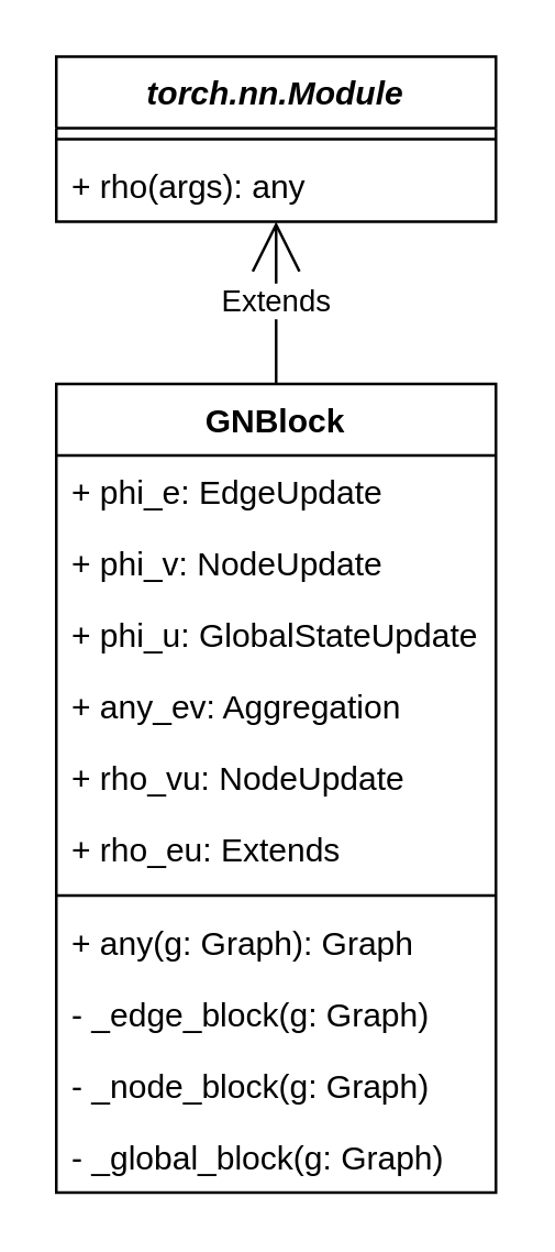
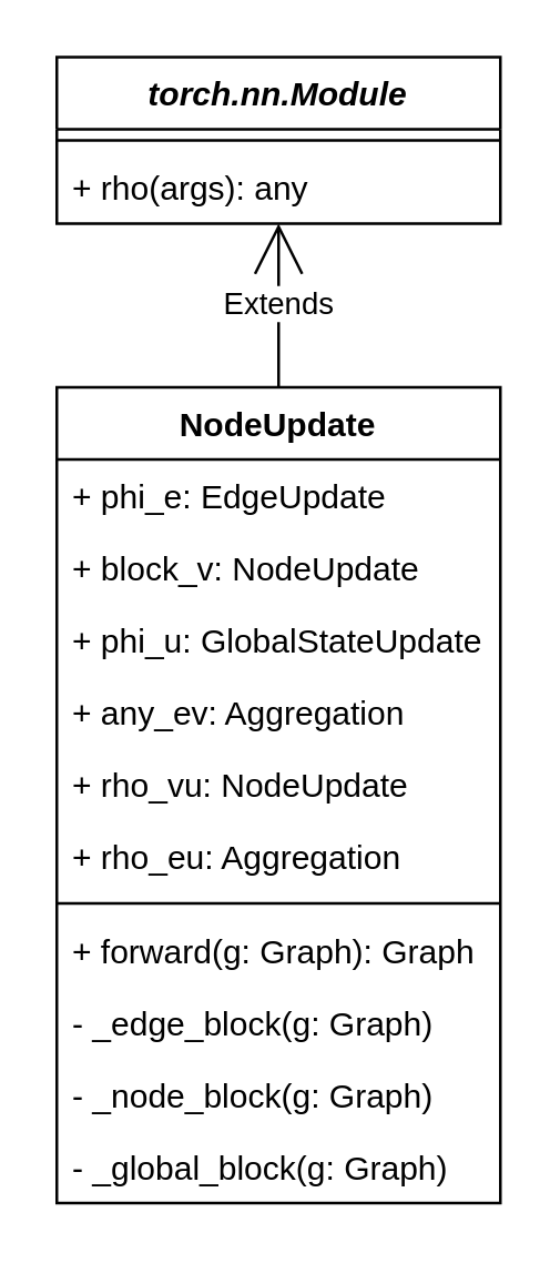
  <mxCell id="0" />
  <mxCell id="1" parent="0" />
  <mxCell id="2" value="torch.nn.Module" style="swimlane;fontStyle=3;align=center;verticalAlign=top;childLayout=stackLayout;horizontal=1;startSize=26;horizontalStack=0;resizeParent=1;resizeParentMax=0;resizeLast=0;collapsible=1;marginBottom=0;" vertex="1" parent="1"><mxGeometry x="20" width="160" height="60" as="geometry" y="20" /></mxCell>
  <mxCell id="3" value="" style="line;strokeWidth=1;fillColor=none;align=left;verticalAlign=middle;spacingTop=-1;spacingLeft=3;spacingRight=3;rotatable=0;labelPosition=right;points=[];portConstraint=eastwest;" vertex="1" parent="2"><mxGeometry y="26" width="160" height="8" as="geometry" /></mxCell>
  <mxCell id="4" value="+ rho(args): any" style="text;strokeColor=none;fillColor=none;align=left;verticalAlign=top;spacingLeft=4;spacingRight=4;overflow=hidden;rotatable=0;points=[[0,0.5],[1,0.5]];portConstraint=eastwest;" vertex="1" parent="2"><mxGeometry y="34" width="160" height="26" as="geometry" /></mxCell>
- <mxCell id="5" value="GNBlock" style="swimlane;fontStyle=1;align=center;verticalAlign=top;childLayout=stackLayout;horizontal=1;startSize=26;horizontalStack=0;resizeParent=1;resizeParentMax=0;resizeLast=0;collapsible=1;marginBottom=0;" vertex="1" parent="1"><mxGeometry x="20" y="139" width="160" height="294" as="geometry" /></mxCell>
+ <mxCell id="5" value="NodeUpdate" style="swimlane;fontStyle=1;align=center;verticalAlign=top;childLayout=stackLayout;horizontal=1;startSize=26;horizontalStack=0;resizeParent=1;resizeParentMax=0;resizeLast=0;collapsible=1;marginBottom=0;" vertex="1" parent="1"><mxGeometry x="20" y="139" width="160" height="294" as="geometry" /></mxCell>
  <mxCell id="6" value="+ phi_e: EdgeUpdate" style="text;strokeColor=none;fillColor=none;align=left;verticalAlign=top;spacingLeft=4;spacingRight=4;overflow=hidden;rotatable=0;points=[[0,0.5],[1,0.5]];portConstraint=eastwest;" vertex="1" parent="5"><mxGeometry y="26" width="160" height="26" as="geometry" /></mxCell>
- <mxCell id="7" value="+ phi_v: NodeUpdate" style="text;strokeColor=none;fillColor=none;align=left;verticalAlign=top;spacingLeft=4;spacingRight=4;overflow=hidden;rotatable=0;points=[[0,0.5],[1,0.5]];portConstraint=eastwest;" vertex="1" parent="5"><mxGeometry y="52" width="160" height="26" as="geometry" /></mxCell>
+ <mxCell id="7" value="+ block_v: NodeUpdate" style="text;strokeColor=none;fillColor=none;align=left;verticalAlign=top;spacingLeft=4;spacingRight=4;overflow=hidden;rotatable=0;points=[[0,0.5],[1,0.5]];portConstraint=eastwest;" vertex="1" parent="5"><mxGeometry y="52" width="160" height="26" as="geometry" /></mxCell>
  <mxCell id="8" value="+ phi_u: GlobalStateUpdate" style="text;strokeColor=none;fillColor=none;align=left;verticalAlign=top;spacingLeft=4;spacingRight=4;overflow=hidden;rotatable=0;points=[[0,0.5],[1,0.5]];portConstraint=eastwest;" vertex="1" parent="5"><mxGeometry y="78" width="160" height="26" as="geometry" /></mxCell>
  <mxCell id="9" value="+ any_ev: Aggregation" style="text;strokeColor=none;fillColor=none;align=left;verticalAlign=top;spacingLeft=4;spacingRight=4;overflow=hidden;rotatable=0;points=[[0,0.5],[1,0.5]];portConstraint=eastwest;" vertex="1" parent="5"><mxGeometry y="104" width="160" height="26" as="geometry" /></mxCell>
  <mxCell id="10" value="+ rho_vu: NodeUpdate" style="text;strokeColor=none;fillColor=none;align=left;verticalAlign=top;spacingLeft=4;spacingRight=4;overflow=hidden;rotatable=0;points=[[0,0.5],[1,0.5]];portConstraint=eastwest;" vertex="1" parent="5"><mxGeometry y="130" width="160" height="26" as="geometry" /></mxCell>
- <mxCell id="11" value="+ rho_eu: Extends" style="text;strokeColor=none;fillColor=none;align=left;verticalAlign=top;spacingLeft=4;spacingRight=4;overflow=hidden;rotatable=0;points=[[0,0.5],[1,0.5]];portConstraint=eastwest;" vertex="1" parent="5"><mxGeometry y="156" width="160" height="26" as="geometry" /></mxCell>
+ <mxCell id="11" value="+ rho_eu: Aggregation" style="text;strokeColor=none;fillColor=none;align=left;verticalAlign=top;spacingLeft=4;spacingRight=4;overflow=hidden;rotatable=0;points=[[0,0.5],[1,0.5]];portConstraint=eastwest;" vertex="1" parent="5"><mxGeometry y="156" width="160" height="26" as="geometry" /></mxCell>
  <mxCell id="12" value="" style="line;strokeWidth=1;fillColor=none;align=left;verticalAlign=middle;spacingTop=-1;spacingLeft=3;spacingRight=3;rotatable=0;labelPosition=right;points=[];portConstraint=eastwest;" vertex="1" parent="5"><mxGeometry y="182" width="160" height="8" as="geometry" /></mxCell>
- <mxCell id="13" value="+ any(g: Graph): Graph" style="text;strokeColor=none;fillColor=none;align=left;verticalAlign=top;spacingLeft=4;spacingRight=4;overflow=hidden;rotatable=0;points=[[0,0.5],[1,0.5]];portConstraint=eastwest;" vertex="1" parent="5"><mxGeometry y="190" width="160" height="26" as="geometry" /></mxCell>
+ <mxCell id="13" value="+ forward(g: Graph): Graph" style="text;strokeColor=none;fillColor=none;align=left;verticalAlign=top;spacingLeft=4;spacingRight=4;overflow=hidden;rotatable=0;points=[[0,0.5],[1,0.5]];portConstraint=eastwest;" vertex="1" parent="5"><mxGeometry y="190" width="160" height="26" as="geometry" /></mxCell>
  <mxCell id="14" value="- _edge_block(g: Graph)" style="text;strokeColor=none;fillColor=none;align=left;verticalAlign=top;spacingLeft=4;spacingRight=4;overflow=hidden;rotatable=0;points=[[0,0.5],[1,0.5]];portConstraint=eastwest;" vertex="1" parent="5"><mxGeometry y="216" width="160" height="26" as="geometry" /></mxCell>
  <mxCell id="15" value="- _node_block(g: Graph)" style="text;strokeColor=none;fillColor=none;align=left;verticalAlign=top;spacingLeft=4;spacingRight=4;overflow=hidden;rotatable=0;points=[[0,0.5],[1,0.5]];portConstraint=eastwest;" vertex="1" parent="5"><mxGeometry y="242" width="160" height="26" as="geometry" /></mxCell>
  <mxCell id="16" value="- _global_block(g: Graph)" style="text;strokeColor=none;fillColor=none;align=left;verticalAlign=top;spacingLeft=4;spacingRight=4;overflow=hidden;rotatable=0;points=[[0,0.5],[1,0.5]];portConstraint=eastwest;" vertex="1" parent="5"><mxGeometry y="268" width="160" height="26" as="geometry" /></mxCell>
  <mxCell id="17" value="Extends" style="endArrow=open;endSize=16;endFill=0;html=1;" edge="1" parent="1" source="5" target="2"><mxGeometry width="160" relative="1" as="geometry"><mxPoint x="20" y="460" as="sourcePoint" /><mxPoint x="180" y="460" as="targetPoint" /></mxGeometry></mxCell>
